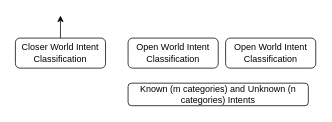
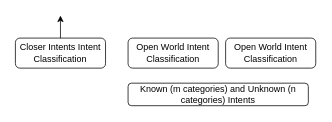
  <mxCell id="0" />
  <mxCell id="1" parent="0" />
- <mxCell id="2" value="Closer World Intent Classification" style="rounded=1;whiteSpace=wrap;html=1;" vertex="1" parent="1"><mxGeometry x="20" y="50" width="120" height="40" as="geometry" /></mxCell>
+ <mxCell id="2" value="Closer Intents Intent Classification" style="rounded=1;whiteSpace=wrap;html=1;" vertex="1" parent="1"><mxGeometry x="20" y="50" width="120" height="40" as="geometry" /></mxCell>
  <mxCell id="3" value="Open World Intent Classification" style="rounded=1;whiteSpace=wrap;html=1;" vertex="1" parent="1"><mxGeometry x="170" y="50" width="120" height="40" as="geometry" /></mxCell>
  <mxCell id="4" value="Known (m categories) and Unknown (n categories) Intents" style="rounded=1;whiteSpace=wrap;html=1;" vertex="1" parent="1"><mxGeometry x="170" y="110" width="240" height="30" as="geometry" /></mxCell>
  <mxCell id="5" value="" style="endArrow=classic;html=1;rounded=0;exitX=0.5;exitY=0;exitDx=0;exitDy=0;" edge="1" parent="1" source="2"><mxGeometry width="50" height="50" relative="1" as="geometry"><mxPoint x="270" y="170" as="sourcePoint" /><mxPoint x="80" y="20" as="targetPoint" /></mxGeometry></mxCell>
  <mxCell id="6" value="Open World Intent Classification" style="rounded=1;whiteSpace=wrap;html=1;" vertex="1" parent="1"><mxGeometry x="299.88" y="50" width="120" height="40" as="geometry" /></mxCell>
